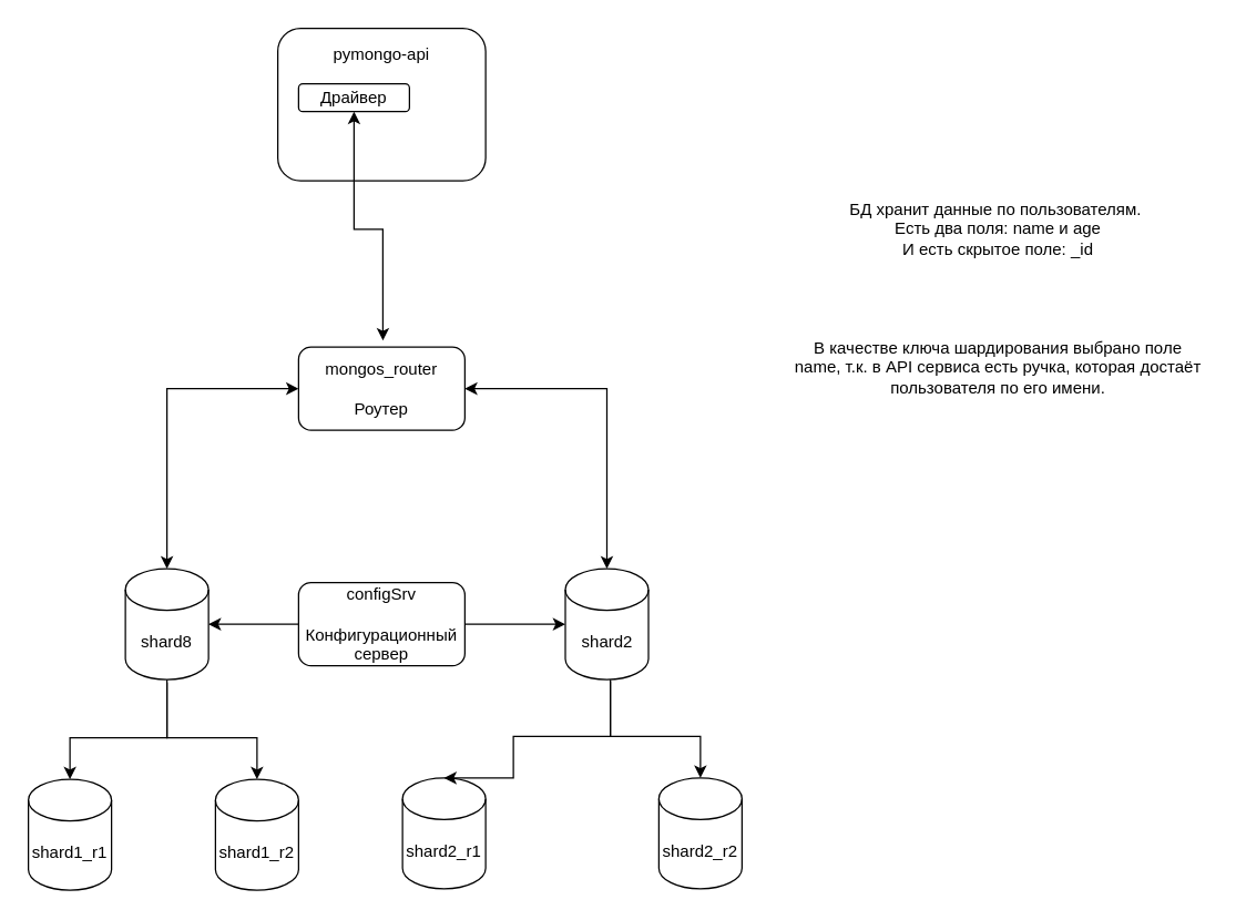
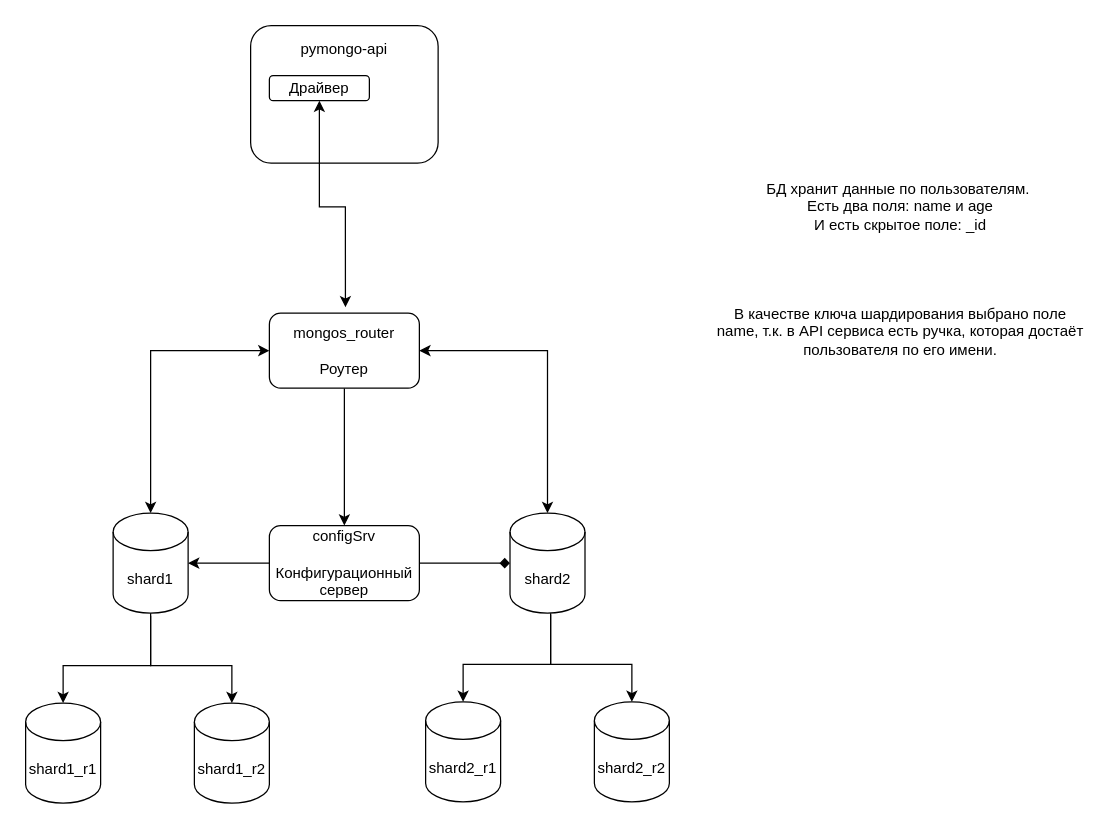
  <mxCell id="0" />
  <mxCell id="1" parent="0" />
- <mxCell id="2" value="shard8" style="shape=cylinder3;whiteSpace=wrap;html=1;boundedLbl=1;backgroundOutline=1;size=15;" parent="1" vertex="1"><mxGeometry x="90" y="410" width="60" height="80" as="geometry" /></mxCell>
+ <mxCell id="2" value="shard1" style="shape=cylinder3;whiteSpace=wrap;html=1;boundedLbl=1;backgroundOutline=1;size=15;" parent="1" vertex="1"><mxGeometry x="90" y="410" width="60" height="80" as="geometry" /></mxCell>
  <mxCell id="3" value="configSrv&lt;div&gt;&lt;br&gt;&lt;div&gt;Конфигурационный&lt;/div&gt;&lt;div&gt;сервер&lt;/div&gt;&lt;/div&gt;" style="rounded=1;whiteSpace=wrap;html=1;" parent="1" vertex="1"><mxGeometry x="215" y="420" width="120" height="60" as="geometry" /></mxCell>
+ <mxCell id="4" style="edgeStyle=orthogonalEdgeStyle;rounded=0;orthogonalLoop=1;jettySize=auto;html=1;entryX=0.5;entryY=0;entryDx=0;entryDy=0;exitX=0.5;exitY=1;exitDx=0;exitDy=0;startArrow=none;startFill=0;" parent="1" source="5" target="3" edge="1"><mxGeometry relative="1" as="geometry" /></mxCell>
  <mxCell id="5" value="&lt;div&gt;mongos_router&lt;/div&gt;&lt;div&gt;&lt;br&gt;&lt;/div&gt;Роутер" style="rounded=1;whiteSpace=wrap;html=1;" parent="1" vertex="1"><mxGeometry x="215" y="250" width="120" height="60" as="geometry" /></mxCell>
  <mxCell id="6" value="shard2" style="shape=cylinder3;whiteSpace=wrap;html=1;boundedLbl=1;backgroundOutline=1;size=15;" parent="1" vertex="1"><mxGeometry x="407.5" y="410" width="60" height="80" as="geometry" /></mxCell>
  <mxCell id="7" style="edgeStyle=orthogonalEdgeStyle;rounded=0;orthogonalLoop=1;jettySize=auto;html=1;entryX=0.5;entryY=0;entryDx=0;entryDy=0;entryPerimeter=0;startArrow=classic;startFill=1;" parent="1" source="5" target="2" edge="1"><mxGeometry relative="1" as="geometry" /></mxCell>
  <mxCell id="8" style="edgeStyle=orthogonalEdgeStyle;rounded=0;orthogonalLoop=1;jettySize=auto;html=1;entryX=0.5;entryY=0;entryDx=0;entryDy=0;entryPerimeter=0;startArrow=classic;startFill=1;" parent="1" source="5" target="6" edge="1"><mxGeometry relative="1" as="geometry" /></mxCell>
  <mxCell id="9" value="" style="group" parent="1" vertex="1" connectable="0"><mxGeometry x="200" y="20" width="150" height="110" as="geometry" /></mxCell>
  <mxCell id="10" value="pymongo-api&lt;div&gt;&lt;br&gt;&lt;/div&gt;&lt;div&gt;&lt;br&gt;&lt;/div&gt;&lt;div&gt;&lt;br&gt;&lt;/div&gt;&lt;div&gt;&lt;br&gt;&lt;/div&gt;&lt;div&gt;&lt;br&gt;&lt;/div&gt;" style="rounded=1;whiteSpace=wrap;html=1;" parent="9" vertex="1"><mxGeometry width="150" height="110" as="geometry" /></mxCell>
  <mxCell id="11" value="Драйвер" style="rounded=1;whiteSpace=wrap;html=1;" parent="9" vertex="1"><mxGeometry x="15" y="40" width="80" height="20" as="geometry" /></mxCell>
  <mxCell id="12" style="edgeStyle=orthogonalEdgeStyle;rounded=0;orthogonalLoop=1;jettySize=auto;html=1;entryX=0.507;entryY=-0.079;entryDx=0;entryDy=0;entryPerimeter=0;startArrow=classic;startFill=1;" parent="1" source="11" target="5" edge="1"><mxGeometry relative="1" as="geometry" /></mxCell>
  <mxCell id="13" value="В качестве ключа шардирования выбрано поле name, т.к. в API сервиса есть ручка, которая достаёт пользователя по его имени." style="text;html=1;align=center;verticalAlign=middle;whiteSpace=wrap;rounded=0;" parent="1" vertex="1"><mxGeometry x="570" y="220" width="300" height="90" as="geometry" /></mxCell>
  <mxCell id="14" value="БД хранит данные по пользователям.&amp;nbsp;&lt;div&gt;Есть два поля: name и age&lt;/div&gt;&lt;div&gt;И есть скрытое поле: _id&lt;/div&gt;" style="text;html=1;align=center;verticalAlign=middle;whiteSpace=wrap;rounded=0;" parent="1" vertex="1"><mxGeometry x="570" y="130" width="300" height="70" as="geometry" /></mxCell>
  <mxCell id="15" value="shard1_r1" style="shape=cylinder3;whiteSpace=wrap;html=1;boundedLbl=1;backgroundOutline=1;size=15;" vertex="1" parent="1"><mxGeometry x="20" y="562" width="60" height="80" as="geometry" /></mxCell>
  <mxCell id="16" value="shard1_r2" style="shape=cylinder3;whiteSpace=wrap;html=1;boundedLbl=1;backgroundOutline=1;size=15;" vertex="1" parent="1"><mxGeometry x="155" y="562" width="60" height="80" as="geometry" /></mxCell>
  <mxCell id="17" style="edgeStyle=orthogonalEdgeStyle;rounded=0;orthogonalLoop=1;jettySize=auto;html=1;entryX=0.5;entryY=0;entryDx=0;entryDy=0;entryPerimeter=0;exitX=0.5;exitY=1;exitDx=0;exitDy=0;exitPerimeter=0;" edge="1" parent="1" source="2" target="15"><mxGeometry relative="1" as="geometry"><Array as="points"><mxPoint x="120" y="532" /><mxPoint x="50" y="532" /></Array></mxGeometry></mxCell>
  <mxCell id="18" style="edgeStyle=orthogonalEdgeStyle;rounded=0;orthogonalLoop=1;jettySize=auto;html=1;entryX=0.5;entryY=0;entryDx=0;entryDy=0;entryPerimeter=0;" edge="1" parent="1" target="16"><mxGeometry relative="1" as="geometry"><mxPoint x="120" y="492" as="sourcePoint" /><Array as="points"><mxPoint x="120" y="532" /><mxPoint x="185" y="532" /></Array></mxGeometry></mxCell>
- <mxCell id="19" value="shard2_r1" style="shape=cylinder3;whiteSpace=wrap;html=1;boundedLbl=1;backgroundOutline=1;size=15;" vertex="1" parent="1"><mxGeometry x="290" y="561" width="60" height="80" as="geometry" /></mxCell>
+ <mxCell id="19" value="shard2_r1" style="shape=cylinder3;whiteSpace=wrap;html=1;boundedLbl=1;backgroundOutline=1;size=15;" vertex="1" parent="1"><mxGeometry x="340" y="561" width="60" height="80" as="geometry" /></mxCell>
  <mxCell id="20" value="shard2_r2" style="shape=cylinder3;whiteSpace=wrap;html=1;boundedLbl=1;backgroundOutline=1;size=15;" vertex="1" parent="1"><mxGeometry x="475" y="561" width="60" height="80" as="geometry" /></mxCell>
  <mxCell id="21" style="edgeStyle=orthogonalEdgeStyle;rounded=0;orthogonalLoop=1;jettySize=auto;html=1;entryX=0.5;entryY=0;entryDx=0;entryDy=0;entryPerimeter=0;exitX=0.5;exitY=1;exitDx=0;exitDy=0;exitPerimeter=0;" edge="1" parent="1" target="19"><mxGeometry relative="1" as="geometry"><mxPoint x="440" y="490" as="sourcePoint" /><Array as="points"><mxPoint x="440" y="531" /><mxPoint x="370" y="531" /></Array></mxGeometry></mxCell>
  <mxCell id="22" style="edgeStyle=orthogonalEdgeStyle;rounded=0;orthogonalLoop=1;jettySize=auto;html=1;entryX=0.5;entryY=0;entryDx=0;entryDy=0;entryPerimeter=0;" edge="1" parent="1" target="20"><mxGeometry relative="1" as="geometry"><mxPoint x="440" y="491" as="sourcePoint" /><Array as="points"><mxPoint x="440" y="531" /><mxPoint x="505" y="531" /></Array></mxGeometry></mxCell>
- <mxCell id="23" style="edgeStyle=orthogonalEdgeStyle;rounded=0;orthogonalLoop=1;jettySize=auto;html=1;entryX=0;entryY=0.5;entryDx=0;entryDy=0;entryPerimeter=0;" edge="1" parent="1" source="3" target="6"><mxGeometry relative="1" as="geometry" /></mxCell>
+ <mxCell id="23" style="edgeStyle=orthogonalEdgeStyle;rounded=0;orthogonalLoop=1;jettySize=auto;html=1;entryX=0;entryY=0.5;entryDx=0;entryDy=0;entryPerimeter=0;endArrow=diamond;" edge="1" parent="1" source="3" target="6"><mxGeometry relative="1" as="geometry" /></mxCell>
  <mxCell id="24" style="edgeStyle=orthogonalEdgeStyle;rounded=0;orthogonalLoop=1;jettySize=auto;html=1;entryX=1;entryY=0.5;entryDx=0;entryDy=0;entryPerimeter=0;" edge="1" parent="1" source="3" target="2"><mxGeometry relative="1" as="geometry" /></mxCell>
